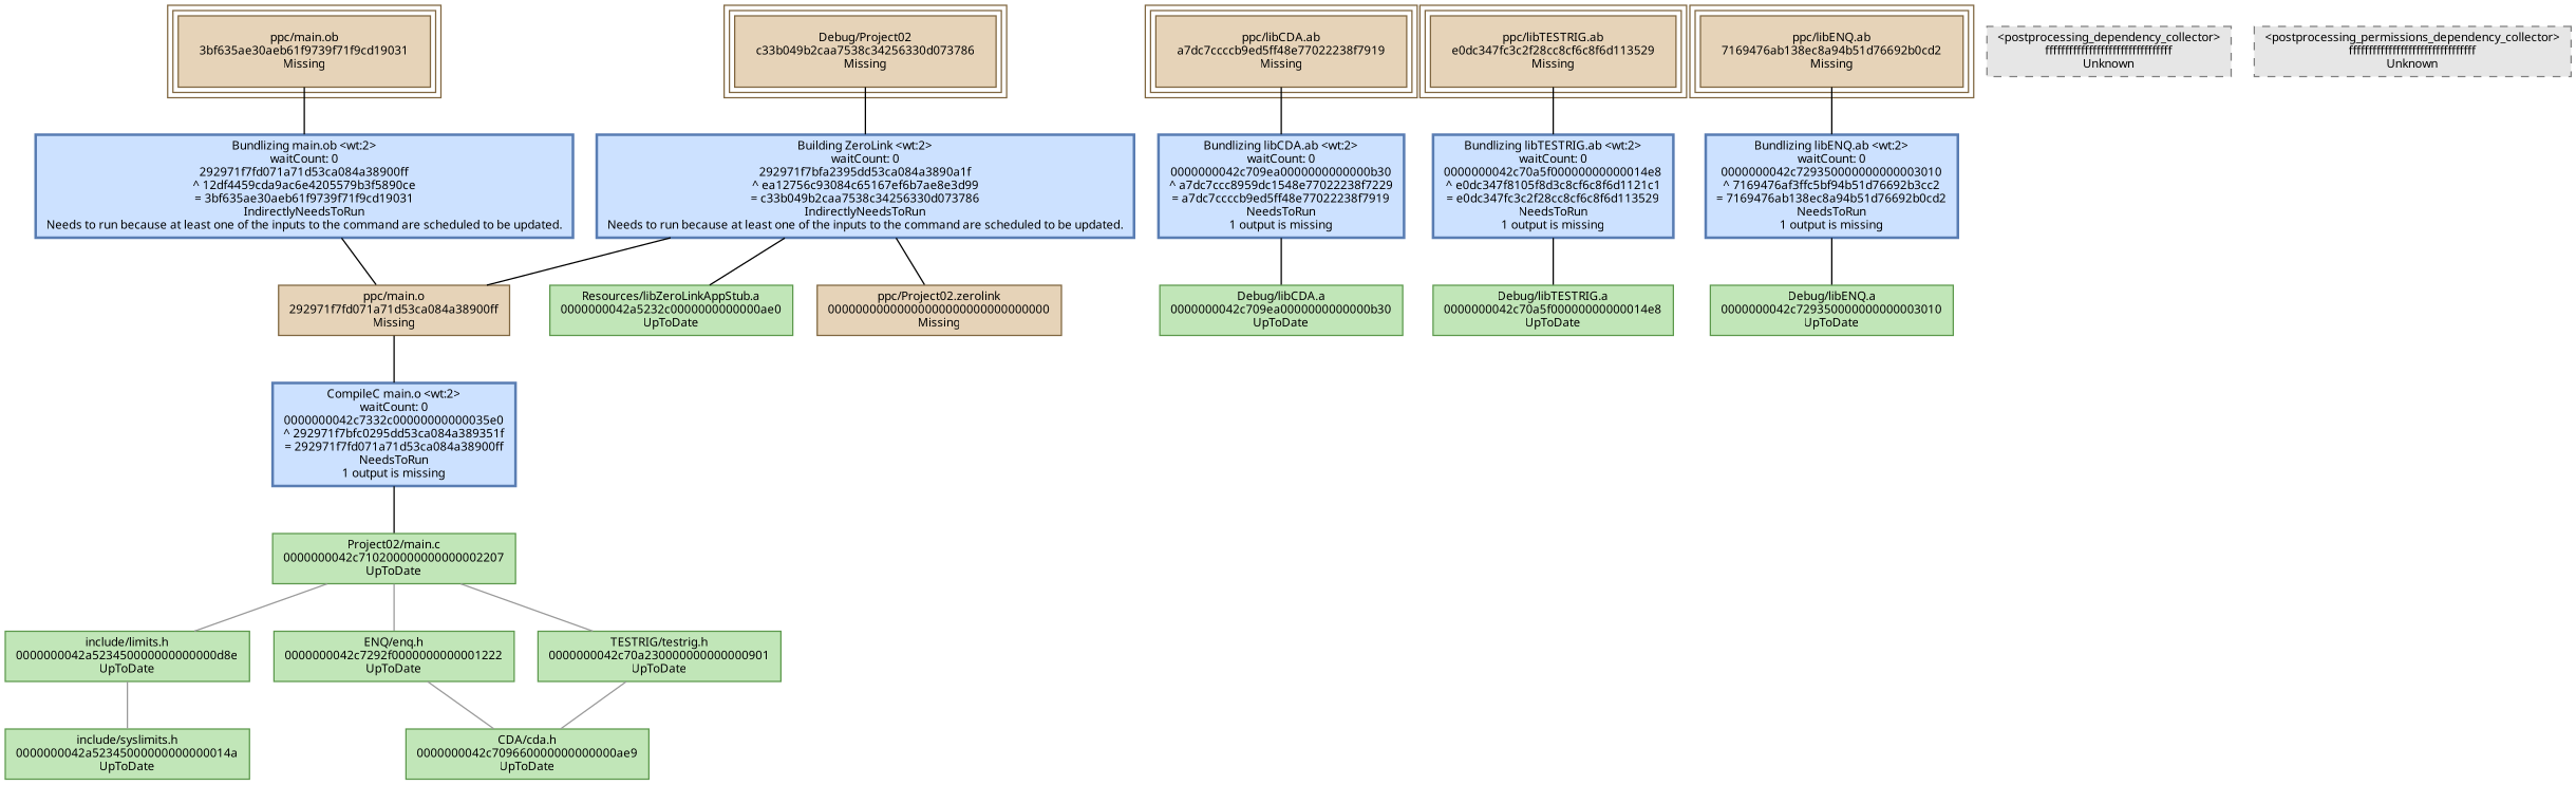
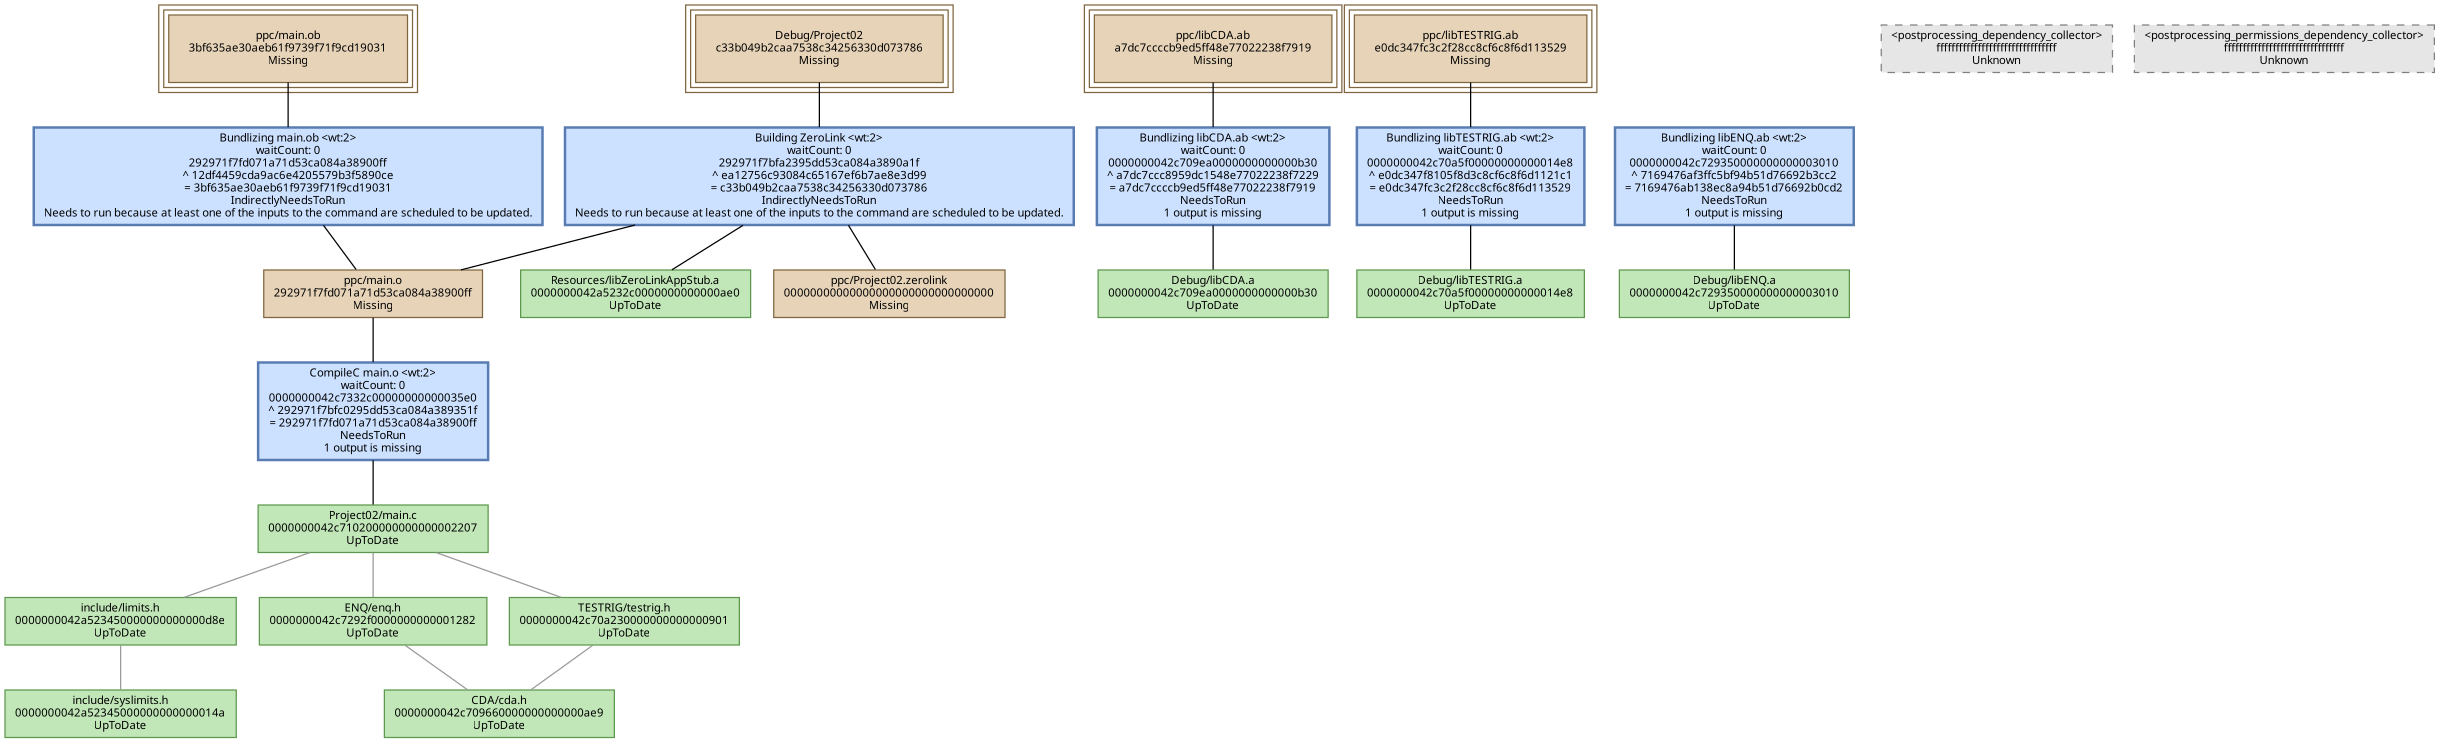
  digraph {
    concentrate=false
    node [color="0.3 0.5 0.6" fillcolor="0.3 0.2 0.9" fontname=Monaco fontsize=9 shape=box style=filled]
    edge [arrowhead=none arrowtail=normal color=black style=solid]
    n1 [color="0.1 0.5 0.5" fillcolor="0.1 0.2 0.9" label="Debug/Project02\nc33b049b2caa7538c34256330d073786\nMissing" peripheries=3]
    n2 [color="0.6 0.5 0.7" fillcolor="0.6 0.2 1.0" label="Building ZeroLink <wt:2>\nwaitCount: 0\n292971f7bfa2395dd53ca084a3890a1f\n^ ea12756c93084c65167ef6b7ae8e3d99\n= c33b049b2caa7538c34256330d073786\nIndirectlyNeedsToRun\nNeeds to run because at least one of the inputs to the command are scheduled to be updated." style="filled,bold"]
    n3 [color="0.1 0.5 0.5" fillcolor="0.1 0.2 0.9" label="ppc/main.o\n292971f7fd071a71d53ca084a38900ff\nMissing"]
    n4 [label="Resources/libZeroLinkAppStub.a\n0000000042a5232c0000000000000ae0\nUpToDate"]
    n5 [color="0.1 0.5 0.5" fillcolor="0.1 0.2 0.9" label="ppc/Project02.zerolink\n00000000000000000000000000000000\nMissing"]
    n6 [color="0.6 0.5 0.7" fillcolor="0.6 0.2 1.0" label="CompileC main.o <wt:2>\nwaitCount: 0\n0000000042c7332c00000000000035e0\n^ 292971f7bfc0295dd53ca084a389351f\n= 292971f7fd071a71d53ca084a38900ff\nNeedsToRun\n1 output is missing" style="filled,bold"]
    n7 [label="Project02/main.c\n0000000042c710200000000000002207\nUpToDate"]
    n8 [label="include/limits.h\n0000000042a523450000000000000d8e\nUpToDate"]
-   n9 [label="ENQ/enq.h\n0000000042c7292f0000000000001222\nUpToDate"]
+   n9 [label="ENQ/enq.h\n0000000042c7292f0000000000001282\nUpToDate"]
    n10 [label="TESTRIG/testrig.h\n0000000042c70a230000000000000901\nUpToDate"]
    n11 [label="include/syslimits.h\n0000000042a52345000000000000014a\nUpToDate"]
    n12 [label="CDA/cda.h\n0000000042c709660000000000000ae9\nUpToDate"]
    n13 [color="0.1 0.5 0.5" fillcolor="0.1 0.2 0.9" label="ppc/main.ob\n3bf635ae30aeb61f9739f71f9cd19031\nMissing" peripheries=3]
    n14 [color="0.6 0.5 0.7" fillcolor="0.6 0.2 1.0" label="Bundlizing main.ob <wt:2>\nwaitCount: 0\n292971f7fd071a71d53ca084a38900ff\n^ 12df4459cda9ac6e4205579b3f5890ce\n= 3bf635ae30aeb61f9739f71f9cd19031\nIndirectlyNeedsToRun\nNeeds to run because at least one of the inputs to the command are scheduled to be updated." style="filled,bold"]
    n15 [color="0.1 0.5 0.5" fillcolor="0.1 0.2 0.9" label="ppc/libCDA.ab\na7dc7ccccb9ed5ff48e77022238f7919\nMissing" peripheries=3]
    n16 [color="0.6 0.5 0.7" fillcolor="0.6 0.2 1.0" label="Bundlizing libCDA.ab <wt:2>\nwaitCount: 0\n0000000042c709ea0000000000000b30\n^ a7dc7ccc8959dc1548e77022238f7229\n= a7dc7ccccb9ed5ff48e77022238f7919\nNeedsToRun\n1 output is missing" style="filled,bold"]
    n17 [label="Debug/libCDA.a\n0000000042c709ea0000000000000b30\nUpToDate"]
    n18 [color="0.1 0.5 0.5" fillcolor="0.1 0.2 0.9" label="ppc/libTESTRIG.ab\ne0dc347fc3c2f28cc8cf6c8f6d113529\nMissing" peripheries=3]
    n19 [color="0.6 0.5 0.7" fillcolor="0.6 0.2 1.0" label="Bundlizing libTESTRIG.ab <wt:2>\nwaitCount: 0\n0000000042c70a5f00000000000014e8\n^ e0dc347f8105f8d3c8cf6c8f6d1121c1\n= e0dc347fc3c2f28cc8cf6c8f6d113529\nNeedsToRun\n1 output is missing" style="filled,bold"]
    n20 [label="Debug/libTESTRIG.a\n0000000042c70a5f00000000000014e8\nUpToDate"]
-   n21 [color="0.1 0.5 0.5" fillcolor="0.1 0.2 0.9" label="ppc/libENQ.ab\n7169476ab138ec8a94b51d76692b0cd2\nMissing" peripheries=3]
    n22 [color="0.6 0.5 0.7" fillcolor="0.6 0.2 1.0" label="Bundlizing libENQ.ab <wt:2>\nwaitCount: 0\n0000000042c729350000000000003010\n^ 7169476af3ffc5bf94b51d76692b3cc2\n= 7169476ab138ec8a94b51d76692b0cd2\nNeedsToRun\n1 output is missing" style="filled,bold"]
    n23 [label="Debug/libENQ.a\n0000000042c729350000000000003010\nUpToDate"]
    n24 [color="0.0 0.0 0.5" fillcolor="0.0 0.0 0.9" label="<postprocessing_dependency_collector>\nffffffffffffffffffffffffffffffff\nUnknown" style="filled,dashed"]
    n25 [color="0.0 0.0 0.5" fillcolor="0.0 0.0 0.9" label="<postprocessing_permissions_dependency_collector>\nffffffffffffffffffffffffffffffff\nUnknown" style="filled,dashed"]
    n1 -> n2
    n2 -> n3
    n2 -> n4
    n2 -> n5
    n3 -> n6
    n6 -> n7
    n7 -> n8 [color=gray60]
    n7 -> n9 [color=gray60]
    n7 -> n10 [color=gray60]
    n8 -> n11 [color=gray60]
    n9 -> n12 [color=gray60]
    n10 -> n12 [color=gray60]
    n13 -> n14
    n14 -> n3
    n15 -> n16
    n16 -> n17
    n18 -> n19
    n19 -> n20
-   n21 -> n22
    n22 -> n23
  }
